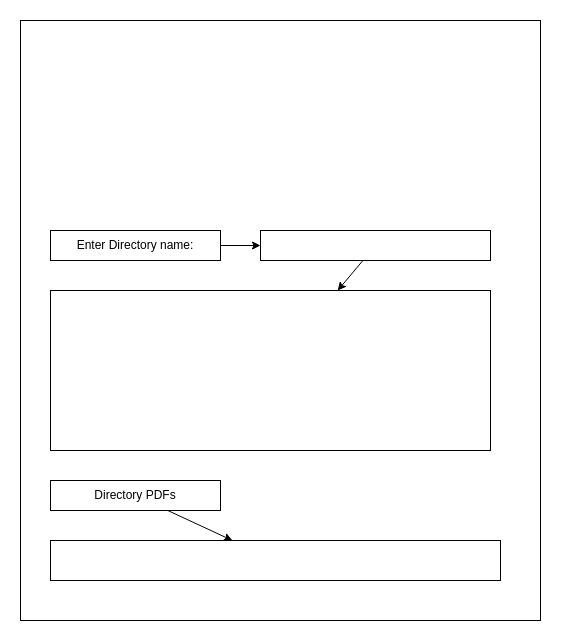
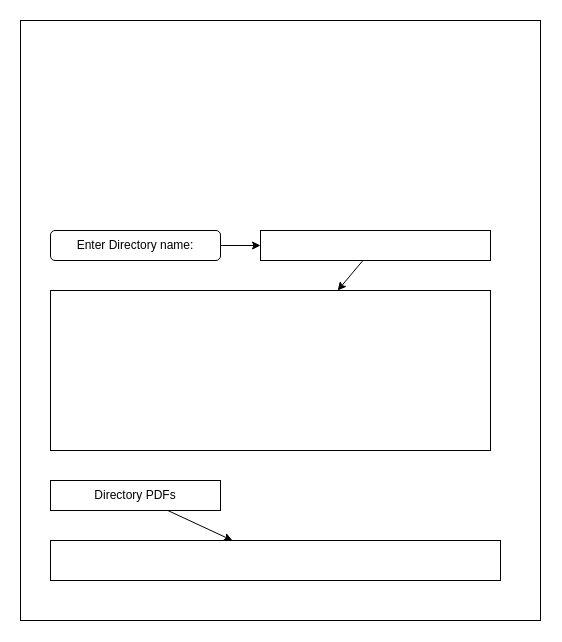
  <mxCell id="0" />
  <mxCell id="1" parent="0" />
  <mxCell id="2" value="" style="rounded=0;whiteSpace=wrap;html=1;" parent="1" vertex="1"><mxGeometry x="20" y="20" width="520" height="600" as="geometry" /></mxCell>
  <mxCell id="3" value="" style="edgeStyle=none;html=1;" edge="1" parent="1" source="4" target="6"><mxGeometry relative="1" as="geometry" /></mxCell>
- <mxCell id="4" value="Enter Directory name:" style="rounded=0;whiteSpace=wrap;html=1;" parent="1" vertex="1"><mxGeometry x="50" y="230" width="170" height="30" as="geometry" /></mxCell>
+ <mxCell id="4" value="Enter Directory name:" style="whiteSpace=wrap;html=1;rounded=1;" parent="1" vertex="1"><mxGeometry x="50" y="230" width="170" height="30" as="geometry" /></mxCell>
  <mxCell id="5" value="" style="edgeStyle=none;html=1;" edge="1" parent="1" source="6" target="7"><mxGeometry relative="1" as="geometry" /></mxCell>
  <mxCell id="6" value="" style="rounded=0;whiteSpace=wrap;html=1;" parent="1" vertex="1"><mxGeometry x="260" y="230" width="230" height="30" as="geometry" /></mxCell>
  <mxCell id="7" value="" style="rounded=0;whiteSpace=wrap;html=1;" parent="1" vertex="1"><mxGeometry x="50" y="290" width="440" height="160" as="geometry" /></mxCell>
  <mxCell id="8" value="" style="edgeStyle=none;html=1;" edge="1" parent="1" source="9" target="10"><mxGeometry relative="1" as="geometry" /></mxCell>
  <mxCell id="9" value="Directory PDFs" style="rounded=0;whiteSpace=wrap;html=1;" parent="1" vertex="1"><mxGeometry x="50" y="480" width="170" height="30" as="geometry" /></mxCell>
  <mxCell id="10" value="" style="rounded=0;whiteSpace=wrap;html=1;" parent="1" vertex="1"><mxGeometry x="50" y="540" width="450" height="40" as="geometry" /></mxCell>
